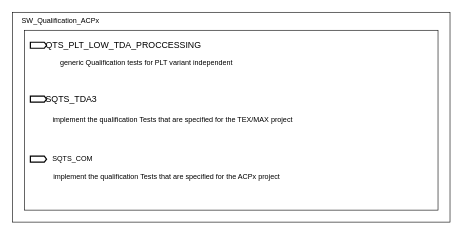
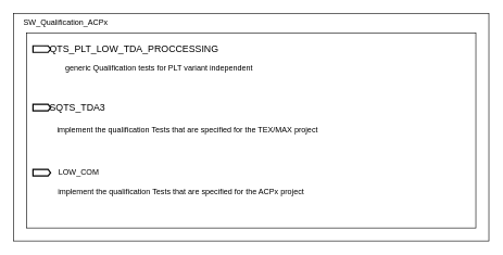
  <mxCell id="0" />
  <mxCell id="1" parent="0" />
  <mxCell id="2" value="" style="rounded=0;whiteSpace=wrap;html=1;" vertex="1" parent="1"><mxGeometry x="20" y="20" width="730" height="350" as="geometry" /></mxCell>
  <mxCell id="3" value="" style="rounded=0;whiteSpace=wrap;html=1;" vertex="1" parent="1"><mxGeometry x="40" y="50" width="690" height="300" as="geometry" /></mxCell>
  <mxCell id="4" value="SW_Qualification_ACPx" style="text;html=1;resizable=0;autosize=1;align=center;verticalAlign=middle;points=[];fillColor=none;strokeColor=none;rounded=0;" vertex="1" parent="1"><mxGeometry x="30" y="20" width="140" height="30" as="geometry" /></mxCell>
  <mxCell id="5" value="&lt;span style=&quot;font-size:11.0pt;font-family:&amp;quot;Calibri&amp;quot;,sans-serif;&lt;br/&gt;mso-ascii-theme-font:minor-latin;mso-fareast-font-family:&amp;quot;Times New Roman&amp;quot;;&lt;br/&gt;mso-fareast-theme-font:minor-fareast;mso-hansi-theme-font:minor-latin;&lt;br/&gt;mso-bidi-font-family:Arial;mso-bidi-theme-font:minor-bidi;mso-ansi-language:&lt;br/&gt;EN-US;mso-fareast-language:EN-US;mso-bidi-language:AR-SA&quot;&gt;SQTS_PLT_LOW_TDA_PROCCESSING&lt;/span&gt;" style="text;html=1;resizable=0;autosize=1;align=center;verticalAlign=middle;points=[];fillColor=none;strokeColor=none;rounded=0;" vertex="1" parent="1"><mxGeometry x="70" y="60" width="260" height="30" as="geometry" /></mxCell>
  <mxCell id="6" value="" style="shape=mxgraph.arrows.signal-in_arrow;html=1;verticalLabelPosition=bottom;verticalAlign=top;strokeWidth=2;strokeColor=#000000;" vertex="1" parent="1"><mxGeometry x="50" y="70" width="27" height="10" as="geometry" /></mxCell>
  <mxCell id="7" value="generic Qualification tests for PLT variant independent&amp;nbsp;" style="text;html=1;resizable=0;autosize=1;align=center;verticalAlign=middle;points=[];fillColor=none;strokeColor=none;rounded=0;" vertex="1" parent="1"><mxGeometry x="90" y="90" width="310" height="30" as="geometry" /></mxCell>
  <mxCell id="8" value="&lt;span style=&quot;font-size:11.0pt;font-family:&amp;quot;Calibri&amp;quot;,sans-serif;&lt;br/&gt;mso-ascii-theme-font:minor-latin;mso-fareast-font-family:&amp;quot;Times New Roman&amp;quot;;&lt;br/&gt;mso-fareast-theme-font:minor-fareast;mso-hansi-theme-font:minor-latin;&lt;br/&gt;mso-bidi-font-family:Arial;mso-bidi-theme-font:minor-bidi;mso-ansi-language:&lt;br/&gt;EN-US;mso-fareast-language:EN-US;mso-bidi-language:AR-SA&quot;&gt;SQTS_TDA3&amp;nbsp;&lt;/span&gt;" style="text;html=1;resizable=0;autosize=1;align=center;verticalAlign=middle;points=[];fillColor=none;strokeColor=none;rounded=0;" vertex="1" parent="1"><mxGeometry x="70" y="150" width="100" height="30" as="geometry" /></mxCell>
  <mxCell id="9" value="" style="shape=mxgraph.arrows.signal-in_arrow;html=1;verticalLabelPosition=bottom;verticalAlign=top;strokeWidth=2;strokeColor=#000000;" vertex="1" parent="1"><mxGeometry x="50" y="160" width="27" height="10" as="geometry" /></mxCell>
  <mxCell id="10" value="implement the qualification Tests that are specified for the TEX/MAX project" style="text;html=1;resizable=0;autosize=1;align=center;verticalAlign=middle;points=[];fillColor=none;strokeColor=none;rounded=0;" vertex="1" parent="1"><mxGeometry x="77" y="185" width="420" height="30" as="geometry" /></mxCell>
- <mxCell id="11" value="&lt;span&gt;SQTS_COM&lt;/span&gt;" style="text;html=1;resizable=0;autosize=1;align=center;verticalAlign=middle;points=[];fillColor=none;strokeColor=none;rounded=0;" vertex="1" parent="1"><mxGeometry x="75" y="250" width="90" height="30" as="geometry" /></mxCell>
+ <mxCell id="11" value="&lt;span&gt;LOW_COM&lt;/span&gt;" style="text;html=1;resizable=0;autosize=1;align=center;verticalAlign=middle;points=[];fillColor=none;strokeColor=none;rounded=0;" vertex="1" parent="1"><mxGeometry x="75" y="250" width="90" height="30" as="geometry" /></mxCell>
  <mxCell id="12" value="" style="shape=mxgraph.arrows.signal-in_arrow;html=1;verticalLabelPosition=bottom;verticalAlign=top;strokeWidth=2;strokeColor=#000000;" vertex="1" parent="1"><mxGeometry x="50" y="260" width="27" height="10" as="geometry" /></mxCell>
  <mxCell id="13" value="implement the qualification Tests that are specified for the ACPx project" style="text;html=1;resizable=0;autosize=1;align=center;verticalAlign=middle;points=[];fillColor=none;strokeColor=none;rounded=0;" vertex="1" parent="1"><mxGeometry x="77" y="280" width="400" height="30" as="geometry" /></mxCell>
